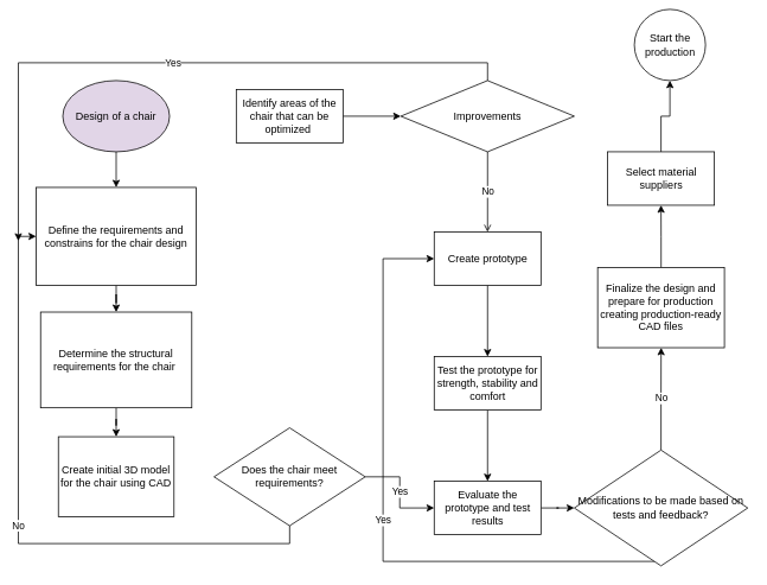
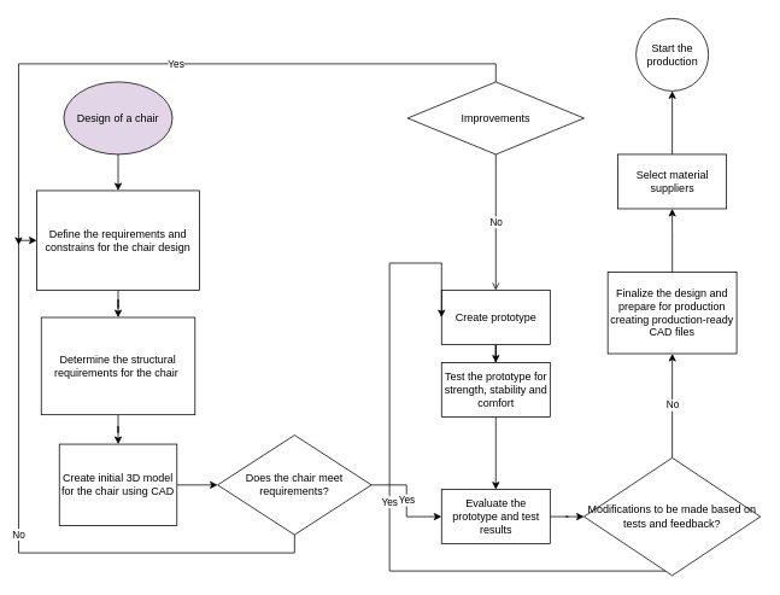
  <mxCell id="0" />
  <mxCell id="1" parent="0" />
  <mxCell id="2" value="" style="edgeStyle=orthogonalEdgeStyle;rounded=0;orthogonalLoop=1;jettySize=auto;html=1;" edge="1" parent="1" source="3" target="5"><mxGeometry relative="1" as="geometry" /></mxCell>
  <mxCell id="3" value="Define the requirements and constrains for the chair design" style="rounded=0;whiteSpace=wrap;html=1;" vertex="1" parent="1"><mxGeometry x="40" y="210" width="180" height="110" as="geometry" /></mxCell>
  <mxCell id="4" value="" style="edgeStyle=orthogonalEdgeStyle;rounded=0;orthogonalLoop=1;jettySize=auto;html=1;" edge="1" parent="1" source="5" target="7"><mxGeometry relative="1" as="geometry" /></mxCell>
  <mxCell id="5" value="Determine the structural requirements for the chair&amp;nbsp;" style="whiteSpace=wrap;html=1;rounded=0;" vertex="1" parent="1"><mxGeometry x="45" y="350" width="170" height="107.5" as="geometry" /></mxCell>
+ <mxCell id="6" value="" style="edgeStyle=orthogonalEdgeStyle;rounded=0;orthogonalLoop=1;jettySize=auto;html=1;entryX=0;entryY=0.5;entryDx=0;entryDy=0;" edge="1" parent="1" source="7" target="12"><mxGeometry relative="1" as="geometry"><mxPoint x="280" y="535" as="targetPoint" /></mxGeometry></mxCell>
  <mxCell id="7" value="Create initial 3D model for the chair using CAD" style="whiteSpace=wrap;html=1;rounded=0;" vertex="1" parent="1"><mxGeometry x="65" y="490" width="130" height="90" as="geometry" /></mxCell>
  <mxCell id="8" value="" style="edgeStyle=orthogonalEdgeStyle;rounded=0;orthogonalLoop=1;jettySize=auto;html=1;" edge="1" parent="1" source="9" target="3"><mxGeometry relative="1" as="geometry" /></mxCell>
  <mxCell id="9" value="Design of a chair" style="ellipse;whiteSpace=wrap;html=1;fillColor=#e1d5e7;" vertex="1" parent="1"><mxGeometry x="70" y="90" width="120" height="80" as="geometry" /></mxCell>
  <mxCell id="10" value="Yes" style="edgeStyle=orthogonalEdgeStyle;rounded=0;orthogonalLoop=1;jettySize=auto;html=1;" edge="1" parent="1" source="12" target="23"><mxGeometry relative="1" as="geometry" /></mxCell>
  <mxCell id="11" value="No" style="edgeStyle=orthogonalEdgeStyle;rounded=0;orthogonalLoop=1;jettySize=auto;html=1;entryX=0;entryY=0.5;entryDx=0;entryDy=0;" edge="1" parent="1" source="12" target="3"><mxGeometry relative="1" as="geometry"><Array as="points"><mxPoint x="325" y="610" /><mxPoint x="20" y="610" /><mxPoint x="20" y="265" /></Array></mxGeometry></mxCell>
  <mxCell id="12" value="Does the chair meet requirements?" style="rhombus;whiteSpace=wrap;html=1;" vertex="1" parent="1"><mxGeometry x="240" y="480" width="170" height="110" as="geometry" /></mxCell>
- <mxCell id="13" value="" style="edgeStyle=orthogonalEdgeStyle;rounded=0;orthogonalLoop=1;jettySize=auto;html=1;" edge="1" parent="1" source="14" target="17"><mxGeometry relative="1" as="geometry" /></mxCell>
- <mxCell id="14" value="Identify areas of the chair that can be optimized&amp;nbsp;" style="whiteSpace=wrap;html=1;" vertex="1" parent="1"><mxGeometry x="265" y="100" width="120" height="60" as="geometry" /></mxCell>
  <mxCell id="15" value="Yes" style="edgeStyle=orthogonalEdgeStyle;rounded=0;orthogonalLoop=1;jettySize=auto;html=1;" edge="1" parent="1" source="17"><mxGeometry relative="1" as="geometry"><mxPoint x="20" y="270" as="targetPoint" /><Array as="points"><mxPoint x="548" y="70" /><mxPoint x="20" y="70" /></Array></mxGeometry></mxCell>
  <mxCell id="16" value="No" style="edgeStyle=orthogonalEdgeStyle;rounded=0;orthogonalLoop=1;jettySize=auto;html=1;endArrow=open;" edge="1" parent="1" source="17" target="19"><mxGeometry relative="1" as="geometry" /></mxCell>
  <mxCell id="17" value="Improvements" style="rhombus;whiteSpace=wrap;html=1;" vertex="1" parent="1"><mxGeometry x="450" y="90" width="195" height="80" as="geometry" /></mxCell>
  <mxCell id="18" value="" style="edgeStyle=orthogonalEdgeStyle;rounded=0;orthogonalLoop=1;jettySize=auto;html=1;" edge="1" parent="1" source="19" target="21"><mxGeometry relative="1" as="geometry" /></mxCell>
- <mxCell id="19" value="Create prototype" style="whiteSpace=wrap;html=1;" vertex="1" parent="1"><mxGeometry x="487.5" y="260" width="120" height="60" as="geometry" /></mxCell>
+ <mxCell id="19" value="Create prototype" style="whiteSpace=wrap;html=1;" vertex="1" parent="1"><mxGeometry x="487.5" y="320" width="120" height="60" as="geometry" /></mxCell>
  <mxCell id="20" value="" style="edgeStyle=orthogonalEdgeStyle;rounded=0;orthogonalLoop=1;jettySize=auto;html=1;" edge="1" parent="1" source="21" target="23"><mxGeometry relative="1" as="geometry" /></mxCell>
  <mxCell id="21" value="Test the prototype for strength, stability and comfort" style="whiteSpace=wrap;html=1;" vertex="1" parent="1"><mxGeometry x="487.5" y="400" width="120" height="60" as="geometry" /></mxCell>
  <mxCell id="22" value="" style="edgeStyle=orthogonalEdgeStyle;rounded=0;orthogonalLoop=1;jettySize=auto;html=1;" edge="1" parent="1" source="23" target="26"><mxGeometry relative="1" as="geometry" /></mxCell>
  <mxCell id="23" value="Evaluate the prototype and test results" style="whiteSpace=wrap;html=1;" vertex="1" parent="1"><mxGeometry x="487.5" y="540" width="120" height="60" as="geometry" /></mxCell>
  <mxCell id="24" value="Yes" style="edgeStyle=orthogonalEdgeStyle;rounded=0;orthogonalLoop=1;jettySize=auto;html=1;entryX=0;entryY=0.5;entryDx=0;entryDy=0;" edge="1" parent="1" source="26" target="19"><mxGeometry relative="1" as="geometry"><Array as="points"><mxPoint x="430" y="630" /><mxPoint x="430" y="290" /></Array></mxGeometry></mxCell>
  <mxCell id="25" value="No" style="edgeStyle=orthogonalEdgeStyle;rounded=0;orthogonalLoop=1;jettySize=auto;html=1;" edge="1" parent="1" source="26" target="28"><mxGeometry relative="1" as="geometry" /></mxCell>
  <mxCell id="26" value="Modifications to be made based on tests and feedback?" style="rhombus;whiteSpace=wrap;html=1;" vertex="1" parent="1"><mxGeometry x="645" y="505" width="195" height="130" as="geometry" /></mxCell>
  <mxCell id="27" value="" style="edgeStyle=orthogonalEdgeStyle;rounded=0;orthogonalLoop=1;jettySize=auto;html=1;" edge="1" parent="1" source="28" target="30"><mxGeometry relative="1" as="geometry" /></mxCell>
  <mxCell id="28" value="Finalize the design and prepare for production creating production-ready CAD files" style="whiteSpace=wrap;html=1;" vertex="1" parent="1"><mxGeometry x="671.25" y="300" width="142.5" height="90" as="geometry" /></mxCell>
  <mxCell id="29" value="" style="edgeStyle=orthogonalEdgeStyle;rounded=0;orthogonalLoop=1;jettySize=auto;html=1;" edge="1" parent="1" source="30" target="31"><mxGeometry relative="1" as="geometry" /></mxCell>
  <mxCell id="30" value="Select material suppliers" style="whiteSpace=wrap;html=1;" vertex="1" parent="1"><mxGeometry x="682.5" y="170" width="120" height="60" as="geometry" /></mxCell>
- <mxCell id="31" value="Start the production" style="ellipse;whiteSpace=wrap;html=1;" vertex="1" parent="1"><mxGeometry x="712.5" y="10" width="80" height="80" as="geometry" /></mxCell>
+ <mxCell id="31" value="Start the production" style="ellipse;whiteSpace=wrap;html=1;" vertex="1" parent="1"><mxGeometry x="702.5" y="20" width="80" height="80" as="geometry" /></mxCell>
